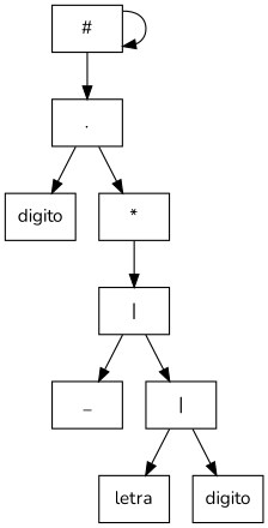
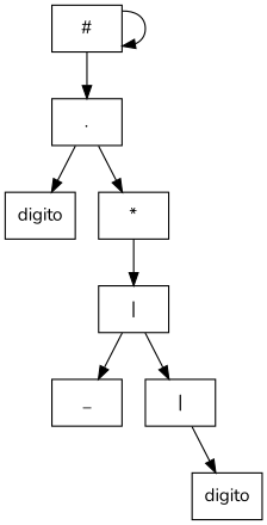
  digraph {
    concentrate=true
    rankdir=UD
    fontname=Nunito
    node [shape=box fontname=Nunito]
    edge [fontname=Nunito]
    n1 [label="#"]
    n2 [label="."]
    n3 [label=digito]
    n4 [label="*"]
    n5 [label="|"]
    n6 [label=_]
    n7 [label="|"]
-   n8 [label=letra]
    n9 [label=digito]
    n1 -> n1
    n1 -> n2
    n2 -> n3
    n2 -> n4
    n4 -> n5
    n5 -> n6
    n5 -> n7
-   n7 -> n8
    n7 -> n9
  }
